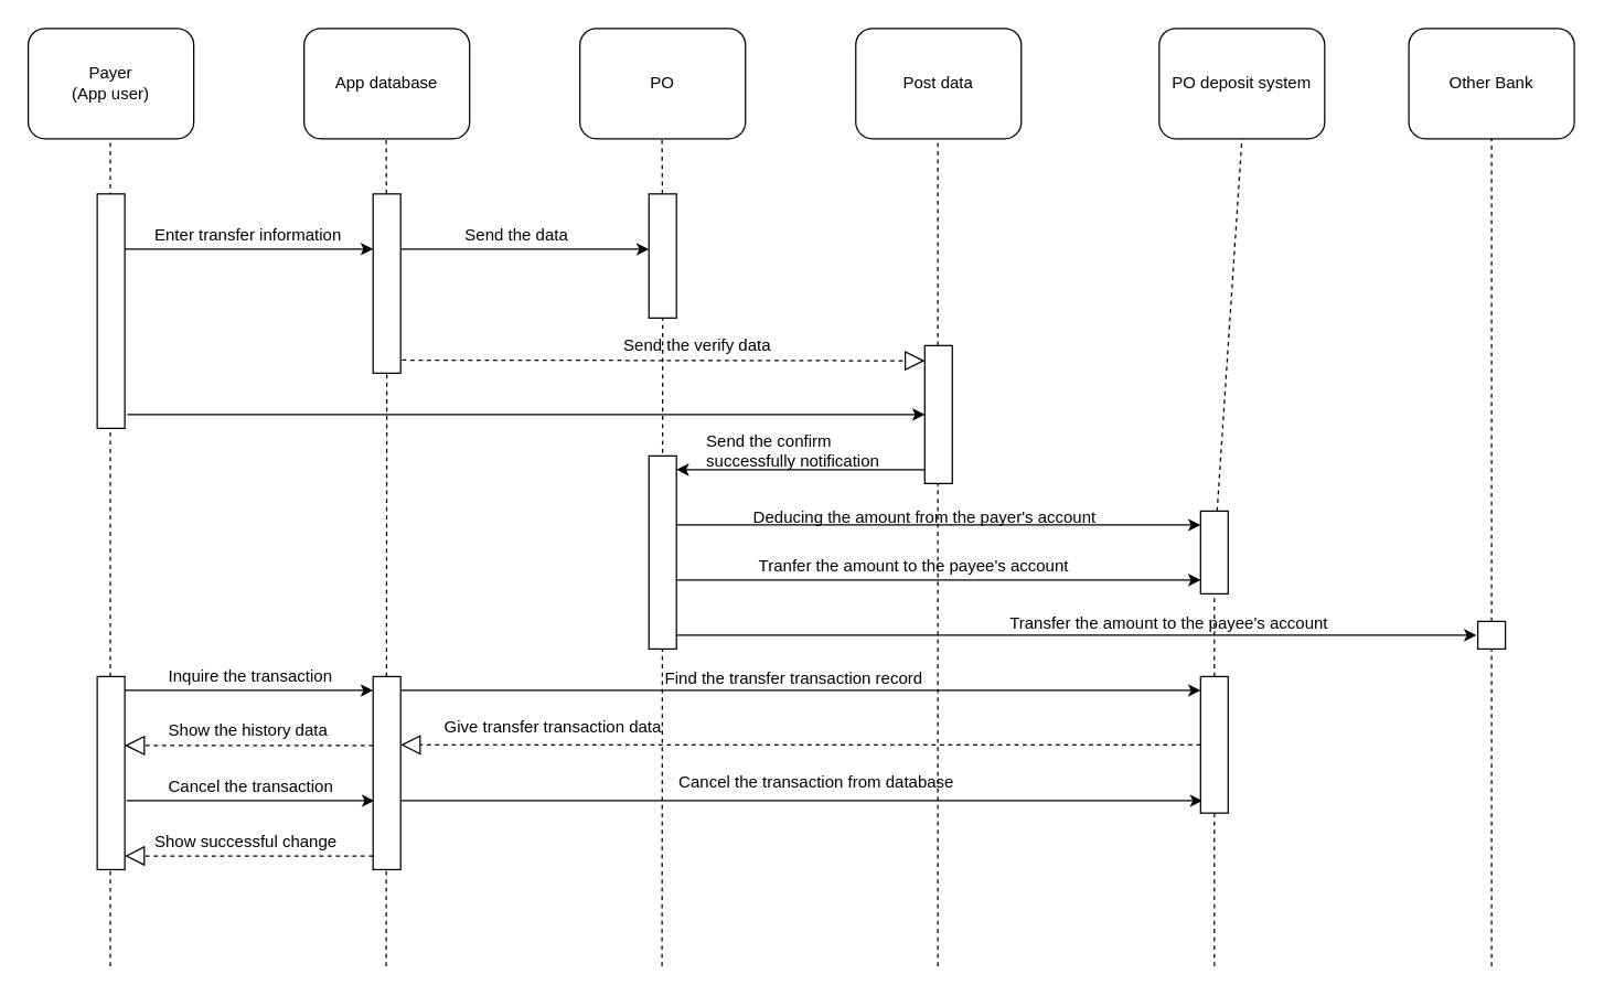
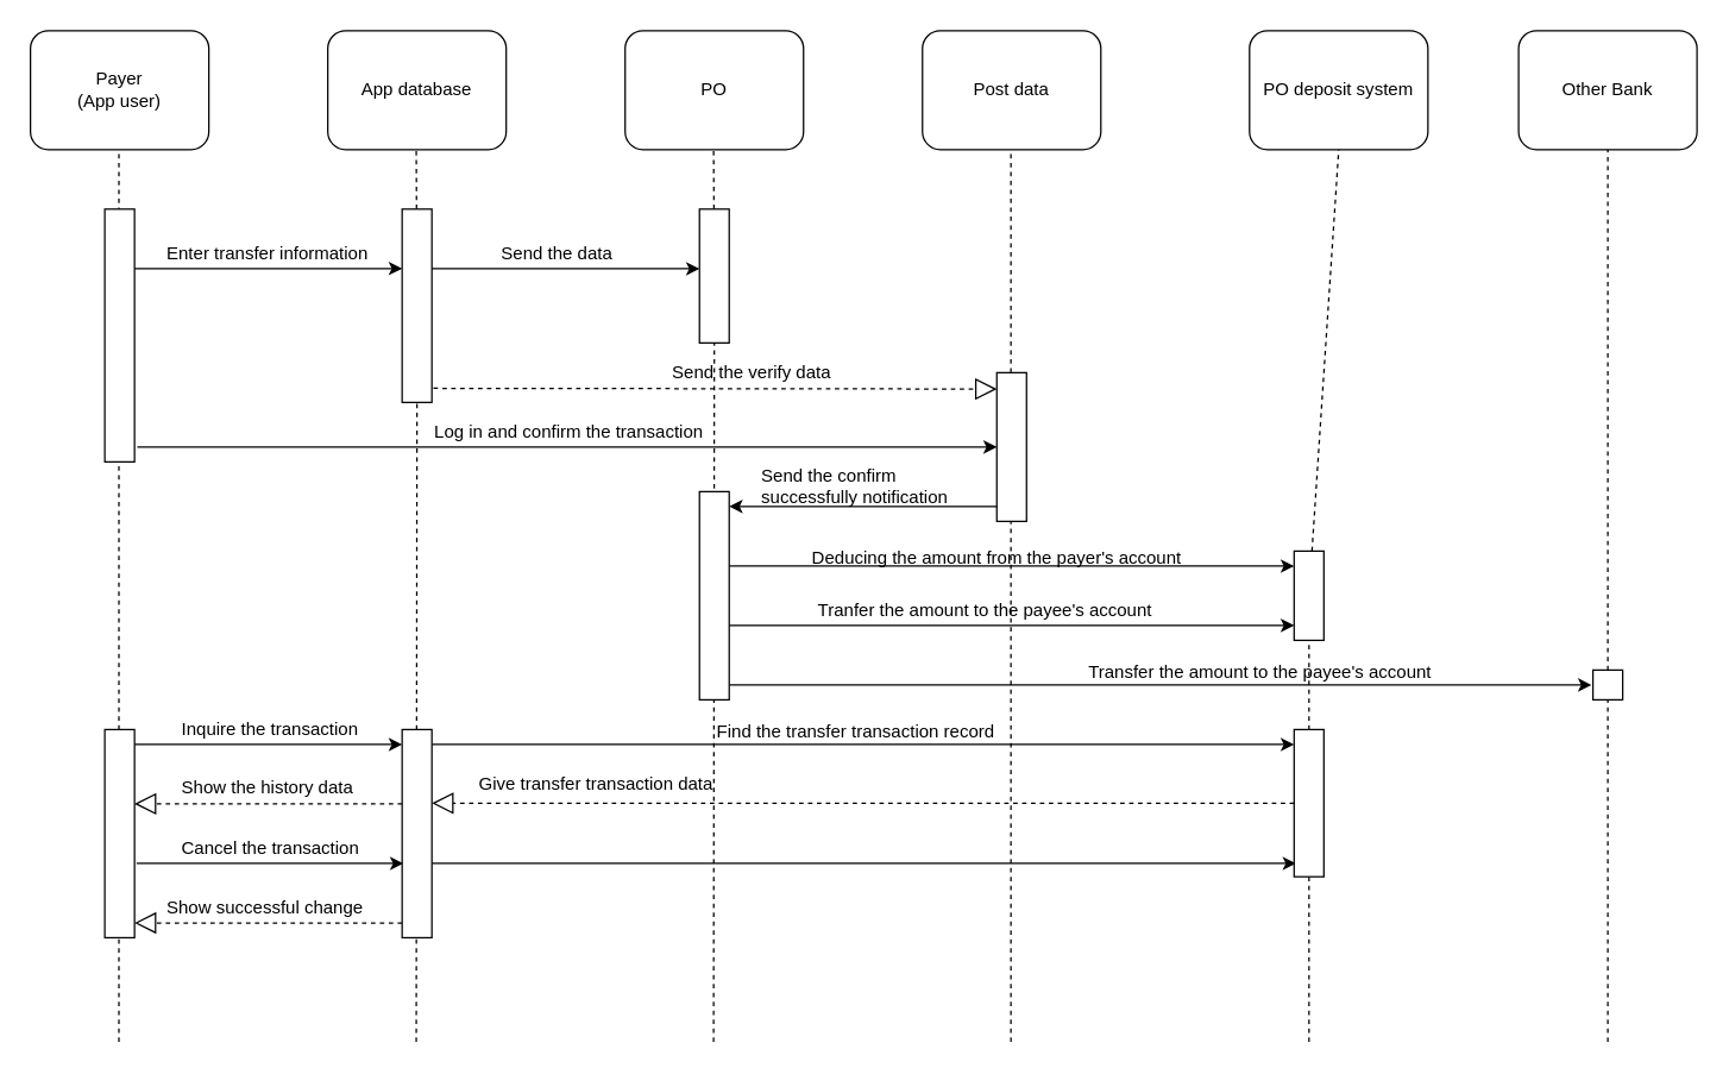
  <mxCell id="0" />
  <mxCell id="1" parent="0" />
  <mxCell id="2" value="PO deposit system" style="rounded=1;whiteSpace=wrap;html=1;" parent="1" vertex="1"><mxGeometry x="840" y="20" width="120" height="80" as="geometry" /></mxCell>
  <mxCell id="3" value="Payer&lt;br&gt;(App user)&lt;br&gt;" style="rounded=1;whiteSpace=wrap;html=1;" parent="1" vertex="1"><mxGeometry x="20" y="20" width="120" height="80" as="geometry" /></mxCell>
  <mxCell id="4" value="App database" style="rounded=1;whiteSpace=wrap;html=1;" parent="1" vertex="1"><mxGeometry x="220" y="20" width="120" height="80" as="geometry" /></mxCell>
  <mxCell id="5" value="PO" style="rounded=1;whiteSpace=wrap;html=1;" parent="1" vertex="1"><mxGeometry x="420" y="20" width="120" height="80" as="geometry" /></mxCell>
  <mxCell id="6" value="Post data" style="rounded=1;whiteSpace=wrap;html=1;" parent="1" vertex="1"><mxGeometry x="620" y="20" width="120" height="80" as="geometry" /></mxCell>
  <mxCell id="7" value="" style="endArrow=none;dashed=1;html=1;entryX=0.5;entryY=1;entryDx=0;entryDy=0;" parent="1" source="18" target="2" edge="1"><mxGeometry width="50" height="50" relative="1" as="geometry"><mxPoint x="880" y="700" as="sourcePoint" /><mxPoint x="870" y="120" as="targetPoint" /></mxGeometry></mxCell>
  <mxCell id="8" value="" style="endArrow=none;dashed=1;html=1;entryX=0.5;entryY=1;entryDx=0;entryDy=0;" parent="1" edge="1"><mxGeometry width="50" height="50" relative="1" as="geometry"><mxPoint x="79.5" y="700" as="sourcePoint" /><mxPoint x="79.5" y="100" as="targetPoint" /></mxGeometry></mxCell>
  <mxCell id="9" value="" style="endArrow=none;dashed=1;html=1;entryX=0.5;entryY=1;entryDx=0;entryDy=0;" parent="1" source="13" edge="1"><mxGeometry width="50" height="50" relative="1" as="geometry"><mxPoint x="279.5" y="700" as="sourcePoint" /><mxPoint x="279.5" y="100" as="targetPoint" /></mxGeometry></mxCell>
  <mxCell id="10" value="" style="endArrow=none;dashed=1;html=1;entryX=0.5;entryY=1;entryDx=0;entryDy=0;" parent="1" source="15" edge="1"><mxGeometry width="50" height="50" relative="1" as="geometry"><mxPoint x="479.5" y="700" as="sourcePoint" /><mxPoint x="479.5" y="100" as="targetPoint" /></mxGeometry></mxCell>
  <mxCell id="11" value="" style="endArrow=none;dashed=1;html=1;entryX=0.5;entryY=1;entryDx=0;entryDy=0;" parent="1" edge="1"><mxGeometry width="50" height="50" relative="1" as="geometry"><mxPoint x="679.5" y="700" as="sourcePoint" /><mxPoint x="679.5" y="100" as="targetPoint" /></mxGeometry></mxCell>
  <mxCell id="12" value="" style="rounded=0;whiteSpace=wrap;html=1;" parent="1" vertex="1"><mxGeometry x="70" y="140" width="20" height="170" as="geometry" /></mxCell>
  <mxCell id="13" value="" style="rounded=0;whiteSpace=wrap;html=1;" parent="1" vertex="1"><mxGeometry x="270" y="140" width="20" height="130" as="geometry" /></mxCell>
  <mxCell id="14" value="" style="endArrow=none;dashed=1;html=1;entryX=0.5;entryY=1;entryDx=0;entryDy=0;" parent="1" target="13" edge="1"><mxGeometry width="50" height="50" relative="1" as="geometry"><mxPoint x="279.5" y="700" as="sourcePoint" /><mxPoint x="279.5" y="100" as="targetPoint" /></mxGeometry></mxCell>
  <mxCell id="15" value="" style="rounded=0;whiteSpace=wrap;html=1;" parent="1" vertex="1"><mxGeometry x="470" y="140" width="20" height="90" as="geometry" /></mxCell>
  <mxCell id="16" value="" style="endArrow=none;dashed=1;html=1;entryX=0.5;entryY=1;entryDx=0;entryDy=0;" parent="1" target="15" edge="1"><mxGeometry width="50" height="50" relative="1" as="geometry"><mxPoint x="479.5" y="700" as="sourcePoint" /><mxPoint x="479.5" y="100" as="targetPoint" /></mxGeometry></mxCell>
  <mxCell id="17" value="" style="rounded=0;whiteSpace=wrap;html=1;" parent="1" vertex="1"><mxGeometry x="670" y="250" width="20" height="100" as="geometry" /></mxCell>
  <mxCell id="18" value="" style="rounded=0;whiteSpace=wrap;html=1;" parent="1" vertex="1"><mxGeometry x="870" y="370" width="20" height="60" as="geometry" /></mxCell>
  <mxCell id="19" value="" style="endArrow=none;dashed=1;html=1;entryX=0.5;entryY=1;entryDx=0;entryDy=0;" parent="1" target="18" edge="1"><mxGeometry width="50" height="50" relative="1" as="geometry"><mxPoint x="880" y="700" as="sourcePoint" /><mxPoint x="880.286" y="99.571" as="targetPoint" /></mxGeometry></mxCell>
  <mxCell id="20" value="" style="endArrow=classic;html=1;" parent="1" edge="1"><mxGeometry width="50" height="50" relative="1" as="geometry"><mxPoint x="90" y="180" as="sourcePoint" /><mxPoint x="270" y="180" as="targetPoint" /><Array as="points"><mxPoint x="230" y="180" /></Array></mxGeometry></mxCell>
  <mxCell id="21" value="Enter transfer information" style="text;html=1;resizable=0;points=[];autosize=1;align=left;verticalAlign=top;spacingTop=-4;" parent="1" vertex="1"><mxGeometry x="110" y="160" width="150" height="20" as="geometry" /></mxCell>
  <mxCell id="22" value="" style="endArrow=classic;html=1;entryX=0.002;entryY=0.445;entryDx=0;entryDy=0;entryPerimeter=0;exitX=1;exitY=0.308;exitDx=0;exitDy=0;exitPerimeter=0;" parent="1" source="13" target="15" edge="1"><mxGeometry width="50" height="50" relative="1" as="geometry"><mxPoint x="310" y="185" as="sourcePoint" /><mxPoint x="410" y="330" as="targetPoint" /></mxGeometry></mxCell>
  <mxCell id="23" value="Send the data" style="text;html=1;resizable=0;points=[];autosize=1;align=left;verticalAlign=top;spacingTop=-4;" parent="1" vertex="1"><mxGeometry x="335" y="160" width="90" height="20" as="geometry" /></mxCell>
  <mxCell id="24" value="Send the verify data" style="text;html=1;resizable=0;points=[];autosize=1;align=left;verticalAlign=top;spacingTop=-4;" parent="1" vertex="1"><mxGeometry x="450" y="240" width="120" height="20" as="geometry" /></mxCell>
  <mxCell id="25" value="" style="endArrow=block;dashed=1;endFill=0;endSize=12;html=1;exitX=1.053;exitY=0.927;exitDx=0;exitDy=0;exitPerimeter=0;entryX=0;entryY=0.11;entryDx=0;entryDy=0;entryPerimeter=0;" parent="1" source="13" target="17" edge="1"><mxGeometry width="160" relative="1" as="geometry"><mxPoint x="510" y="250" as="sourcePoint" /><mxPoint x="660" y="261" as="targetPoint" /><Array as="points" /></mxGeometry></mxCell>
  <mxCell id="26" value="" style="endArrow=classic;html=1;exitX=1.092;exitY=0.941;exitDx=0;exitDy=0;exitPerimeter=0;entryX=0;entryY=0.5;entryDx=0;entryDy=0;" parent="1" source="12" target="17" edge="1"><mxGeometry width="50" height="50" relative="1" as="geometry"><mxPoint x="670.333" y="299.667" as="sourcePoint" /><mxPoint x="660" y="290" as="targetPoint" /></mxGeometry></mxCell>
+ <mxCell id="27" value="Log in and confirm the transaction" style="text;html=1;resizable=0;points=[];autosize=1;align=left;verticalAlign=top;spacingTop=-4;" parent="1" vertex="1"><mxGeometry x="290" y="280" width="200" height="20" as="geometry" /></mxCell>
  <mxCell id="28" value="" style="endArrow=classic;html=1;exitX=0;exitY=0.9;exitDx=0;exitDy=0;exitPerimeter=0;" parent="1" source="17" edge="1"><mxGeometry width="50" height="50" relative="1" as="geometry"><mxPoint x="660" y="340" as="sourcePoint" /><mxPoint x="490" y="340" as="targetPoint" /></mxGeometry></mxCell>
  <mxCell id="29" value="Send the confirm &lt;br&gt;successfully notification" style="text;html=1;resizable=0;points=[];autosize=1;align=left;verticalAlign=top;spacingTop=-4;" parent="1" vertex="1"><mxGeometry x="510" y="310" width="140" height="30" as="geometry" /></mxCell>
  <mxCell id="30" value="" style="endArrow=classic;html=1;entryX=0;entryY=0.167;entryDx=0;entryDy=0;entryPerimeter=0;exitX=1;exitY=0.357;exitDx=0;exitDy=0;exitPerimeter=0;" parent="1" source="57" target="18" edge="1"><mxGeometry width="50" height="50" relative="1" as="geometry"><mxPoint x="510" y="380" as="sourcePoint" /><mxPoint x="832" y="380" as="targetPoint" /></mxGeometry></mxCell>
  <mxCell id="31" value="Deducing the amount from the payer's account" style="text;html=1;resizable=0;points=[];autosize=1;align=left;verticalAlign=top;spacingTop=-4;" parent="1" vertex="1"><mxGeometry x="544" y="365" width="260" height="20" as="geometry" /></mxCell>
  <mxCell id="32" value="" style="endArrow=classic;html=1;entryX=0;entryY=0.833;entryDx=0;entryDy=0;entryPerimeter=0;exitX=1;exitY=0.643;exitDx=0;exitDy=0;exitPerimeter=0;" parent="1" source="57" target="18" edge="1"><mxGeometry width="50" height="50" relative="1" as="geometry"><mxPoint x="504" y="410" as="sourcePoint" /><mxPoint x="836" y="415" as="targetPoint" /><Array as="points"><mxPoint x="504" y="420" /></Array></mxGeometry></mxCell>
  <mxCell id="33" value="Tranfer the amount to the payee's account" style="text;html=1;resizable=0;points=[];autosize=1;align=left;verticalAlign=top;spacingTop=-4;" parent="1" vertex="1"><mxGeometry x="548" y="400" width="240" height="20" as="geometry" /></mxCell>
  <mxCell id="34" value="Other Bank" style="rounded=1;whiteSpace=wrap;html=1;" parent="1" vertex="1"><mxGeometry x="1021" y="20" width="120" height="80" as="geometry" /></mxCell>
  <mxCell id="35" value="" style="endArrow=none;dashed=1;html=1;entryX=0.5;entryY=1;entryDx=0;entryDy=0;" parent="1" source="36" target="34" edge="1"><mxGeometry width="50" height="50" relative="1" as="geometry"><mxPoint x="1081" y="700" as="sourcePoint" /><mxPoint x="1071" y="120" as="targetPoint" /></mxGeometry></mxCell>
  <mxCell id="36" value="" style="rounded=0;whiteSpace=wrap;html=1;" parent="1" vertex="1"><mxGeometry x="1071" y="450" width="20" height="20" as="geometry" /></mxCell>
  <mxCell id="37" value="" style="endArrow=none;dashed=1;html=1;entryX=0.5;entryY=1;entryDx=0;entryDy=0;" parent="1" target="36" edge="1"><mxGeometry width="50" height="50" relative="1" as="geometry"><mxPoint x="1081" y="700" as="sourcePoint" /><mxPoint x="1081.286" y="99.571" as="targetPoint" /></mxGeometry></mxCell>
  <mxCell id="38" value="" style="endArrow=classic;html=1;exitX=1;exitY=0.929;exitDx=0;exitDy=0;exitPerimeter=0;" parent="1" source="57" edge="1"><mxGeometry width="50" height="50" relative="1" as="geometry"><mxPoint x="500" y="450" as="sourcePoint" /><mxPoint x="1070" y="460" as="targetPoint" /></mxGeometry></mxCell>
  <mxCell id="39" value="Transfer the amount to the payee's account" style="text;html=1;resizable=0;points=[];autosize=1;align=left;verticalAlign=top;spacingTop=-4;" parent="1" vertex="1"><mxGeometry x="730" y="442" width="250" height="20" as="geometry" /></mxCell>
  <mxCell id="40" value="" style="endArrow=classic;html=1;" parent="1" edge="1"><mxGeometry width="50" height="50" relative="1" as="geometry"><mxPoint x="290" y="500" as="sourcePoint" /><mxPoint x="870" y="500" as="targetPoint" /></mxGeometry></mxCell>
  <mxCell id="41" value="Find the transfer transaction record" style="text;html=1;resizable=0;points=[];autosize=1;align=left;verticalAlign=top;spacingTop=-4;" parent="1" vertex="1"><mxGeometry x="480" y="482" width="200" height="20" as="geometry" /></mxCell>
  <mxCell id="42" value="" style="endArrow=classic;html=1;exitX=1.068;exitY=0.643;exitDx=0;exitDy=0;exitPerimeter=0;" parent="1" source="54" edge="1"><mxGeometry width="50" height="50" relative="1" as="geometry"><mxPoint x="100" y="580" as="sourcePoint" /><mxPoint x="270.866" y="580" as="targetPoint" /></mxGeometry></mxCell>
  <mxCell id="43" value="" style="endArrow=classic;html=1;exitX=1;exitY=0.071;exitDx=0;exitDy=0;exitPerimeter=0;" parent="1" source="54" edge="1"><mxGeometry width="50" height="50" relative="1" as="geometry"><mxPoint x="110" y="510" as="sourcePoint" /><mxPoint x="270" y="500" as="targetPoint" /></mxGeometry></mxCell>
  <mxCell id="44" value="Inquire the transaction" style="text;html=1;resizable=0;points=[];autosize=1;align=left;verticalAlign=top;spacingTop=-4;" parent="1" vertex="1"><mxGeometry x="120" y="480" width="130" height="20" as="geometry" /></mxCell>
  <mxCell id="45" value="Cancel the transaction" style="text;html=1;resizable=0;points=[];autosize=1;align=left;verticalAlign=top;spacingTop=-4;" parent="1" vertex="1"><mxGeometry x="120" y="559.5" width="130" height="20" as="geometry" /></mxCell>
  <mxCell id="46" value="" style="endArrow=classic;html=1;" parent="1" edge="1"><mxGeometry width="50" height="50" relative="1" as="geometry"><mxPoint x="290" y="580" as="sourcePoint" /><mxPoint x="871.299" y="580" as="targetPoint" /></mxGeometry></mxCell>
- <mxCell id="47" value="Cancel the transaction from database" style="text;html=1;resizable=0;points=[];autosize=1;align=left;verticalAlign=top;spacingTop=-4;" parent="1" vertex="1"><mxGeometry x="490" y="557" width="210" height="20" as="geometry" /></mxCell>
  <mxCell id="48" value="" style="endArrow=block;dashed=1;endFill=0;endSize=12;html=1;entryX=1;entryY=0.357;entryDx=0;entryDy=0;entryPerimeter=0;" parent="1" target="54" edge="1"><mxGeometry width="160" relative="1" as="geometry"><mxPoint x="270" y="540" as="sourcePoint" /><mxPoint x="100" y="540" as="targetPoint" /></mxGeometry></mxCell>
  <mxCell id="49" value="Show the history data" style="text;html=1;resizable=0;points=[];autosize=1;align=left;verticalAlign=top;spacingTop=-4;" parent="1" vertex="1"><mxGeometry x="120" y="519" width="130" height="20" as="geometry" /></mxCell>
  <mxCell id="50" value="" style="endArrow=block;dashed=1;endFill=0;endSize=12;html=1;entryX=1;entryY=0.929;entryDx=0;entryDy=0;entryPerimeter=0;exitX=0;exitY=0.929;exitDx=0;exitDy=0;exitPerimeter=0;" parent="1" source="55" target="54" edge="1"><mxGeometry width="160" relative="1" as="geometry"><mxPoint x="250" y="630.244" as="sourcePoint" /><mxPoint x="100" y="620" as="targetPoint" /></mxGeometry></mxCell>
  <mxCell id="51" value="Show successful change" style="text;html=1;resizable=0;points=[];autosize=1;align=left;verticalAlign=top;spacingTop=-4;" parent="1" vertex="1"><mxGeometry x="110" y="600" width="150" height="20" as="geometry" /></mxCell>
  <mxCell id="52" value="" style="endArrow=block;dashed=1;endFill=0;endSize=12;html=1;exitX=0;exitY=0.5;exitDx=0;exitDy=0;entryX=1;entryY=0.354;entryDx=0;entryDy=0;entryPerimeter=0;" parent="1" source="56" target="55" edge="1"><mxGeometry width="160" relative="1" as="geometry"><mxPoint x="850" y="538" as="sourcePoint" /><mxPoint x="300" y="550" as="targetPoint" /></mxGeometry></mxCell>
  <mxCell id="53" value="Give transfer transaction data" style="text;html=1;resizable=0;points=[];autosize=1;align=left;verticalAlign=top;spacingTop=-4;" parent="1" vertex="1"><mxGeometry x="320" y="516.5" width="170" height="20" as="geometry" /></mxCell>
  <mxCell id="54" value="" style="rounded=0;whiteSpace=wrap;html=1;" parent="1" vertex="1"><mxGeometry x="70" y="490" width="20" height="140" as="geometry" /></mxCell>
  <mxCell id="55" value="" style="rounded=0;whiteSpace=wrap;html=1;" parent="1" vertex="1"><mxGeometry x="270" y="490" width="20" height="140" as="geometry" /></mxCell>
  <mxCell id="56" value="" style="rounded=0;whiteSpace=wrap;html=1;" parent="1" vertex="1"><mxGeometry x="870" y="490" width="20" height="99" as="geometry" /></mxCell>
  <mxCell id="57" value="" style="rounded=0;whiteSpace=wrap;html=1;" parent="1" vertex="1"><mxGeometry x="470" y="330" width="20" height="140" as="geometry" /></mxCell>
  <mxCell id="58" style="edgeStyle=orthogonalEdgeStyle;rounded=0;orthogonalLoop=1;jettySize=auto;html=1;exitX=0.5;exitY=1;exitDx=0;exitDy=0;" parent="1" source="17" target="17" edge="1"><mxGeometry relative="1" as="geometry" /></mxCell>
